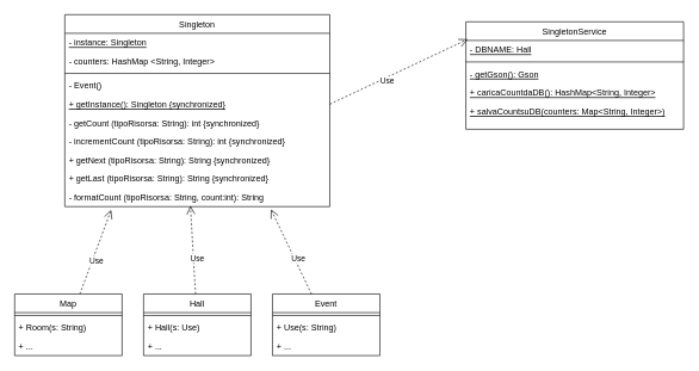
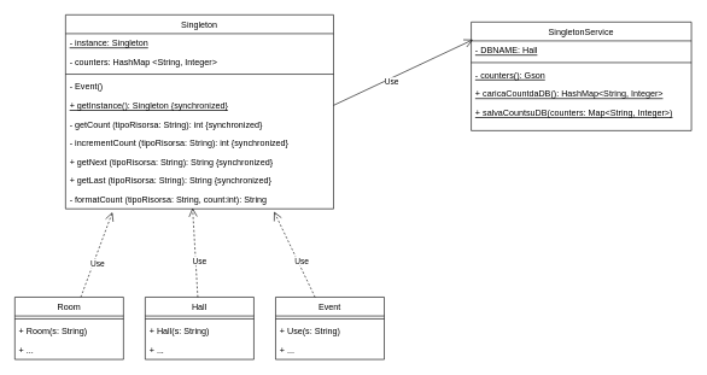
  <mxCell id="0" />
  <mxCell id="1" parent="0" />
  <mxCell id="2" value="Singleton" style="swimlane;fontStyle=0;align=center;verticalAlign=top;childLayout=stackLayout;horizontal=1;startSize=26;horizontalStack=0;resizeParent=1;resizeLast=0;collapsible=1;marginBottom=0;rounded=0;shadow=0;strokeWidth=1;" parent="1" vertex="1"><mxGeometry x="90" y="20" width="370" height="268" as="geometry"><mxRectangle x="230" y="140" width="160" height="26" as="alternateBounds" /></mxGeometry></mxCell>
  <mxCell id="3" value="- instance: Singleton" style="text;align=left;verticalAlign=top;spacingLeft=4;spacingRight=4;overflow=hidden;rotatable=0;points=[[0,0.5],[1,0.5]];portConstraint=eastwest;fontStyle=4" parent="2" vertex="1"><mxGeometry y="26" width="370" height="26" as="geometry" /></mxCell>
  <mxCell id="4" value="- counters: HashMap &lt;String, Integer&gt;" style="text;align=left;verticalAlign=top;spacingLeft=4;spacingRight=4;overflow=hidden;rotatable=0;points=[[0,0.5],[1,0.5]];portConstraint=eastwest;fontStyle=0" parent="2" vertex="1"><mxGeometry y="52" width="370" height="26" as="geometry" /></mxCell>
  <mxCell id="5" value="" style="line;html=1;strokeWidth=1;align=left;verticalAlign=middle;spacingTop=-1;spacingLeft=3;spacingRight=3;rotatable=0;labelPosition=right;points=[];portConstraint=eastwest;" parent="2" vertex="1"><mxGeometry y="78" width="370" height="8" as="geometry" /></mxCell>
  <mxCell id="6" value="- Event()" style="text;align=left;verticalAlign=top;spacingLeft=4;spacingRight=4;overflow=hidden;rotatable=0;points=[[0,0.5],[1,0.5]];portConstraint=eastwest;" parent="2" vertex="1"><mxGeometry y="86" width="370" height="26" as="geometry" /></mxCell>
  <mxCell id="7" value="+ getInstance(): Singleton {synchronized}" style="text;align=left;verticalAlign=top;spacingLeft=4;spacingRight=4;overflow=hidden;rotatable=0;points=[[0,0.5],[1,0.5]];portConstraint=eastwest;fontStyle=4" parent="2" vertex="1"><mxGeometry y="112" width="370" height="26" as="geometry" /></mxCell>
  <mxCell id="8" value="- getCount (tipoRisorsa: String): int {synchronized}" style="text;align=left;verticalAlign=top;spacingLeft=4;spacingRight=4;overflow=hidden;rotatable=0;points=[[0,0.5],[1,0.5]];portConstraint=eastwest;" parent="2" vertex="1"><mxGeometry y="138" width="370" height="26" as="geometry" /></mxCell>
  <mxCell id="9" value="- incrementCount (tipoRisorsa: String): int {synchronized}" style="text;align=left;verticalAlign=top;spacingLeft=4;spacingRight=4;overflow=hidden;rotatable=0;points=[[0,0.5],[1,0.5]];portConstraint=eastwest;" parent="2" vertex="1"><mxGeometry y="164" width="370" height="26" as="geometry" /></mxCell>
  <mxCell id="10" value="+ getNext (tipoRisorsa: String): String {synchronized}" style="text;align=left;verticalAlign=top;spacingLeft=4;spacingRight=4;overflow=hidden;rotatable=0;points=[[0,0.5],[1,0.5]];portConstraint=eastwest;" parent="2" vertex="1"><mxGeometry y="190" width="370" height="26" as="geometry" /></mxCell>
  <mxCell id="11" value="+ getLast (tipoRisorsa: String): String {synchronized}" style="text;align=left;verticalAlign=top;spacingLeft=4;spacingRight=4;overflow=hidden;rotatable=0;points=[[0,0.5],[1,0.5]];portConstraint=eastwest;" parent="2" vertex="1"><mxGeometry y="216" width="370" height="26" as="geometry" /></mxCell>
  <mxCell id="12" value="- formatCount (tipoRisorsa: String, count:int): String" style="text;align=left;verticalAlign=top;spacingLeft=4;spacingRight=4;overflow=hidden;rotatable=0;points=[[0,0.5],[1,0.5]];portConstraint=eastwest;" parent="2" vertex="1"><mxGeometry y="242" width="370" height="26" as="geometry" /></mxCell>
  <mxCell id="13" value="Use" style="endArrow=open;dashed=1;endSize=10;endFill=0;html=1;rounded=0;entryX=0.175;entryY=1.176;entryDx=0;entryDy=0;entryPerimeter=0;" parent="1" source="20" target="12" edge="1"><mxGeometry x="-0.187" y="-5" width="160" relative="1" as="geometry"><mxPoint x="180" y="520" as="sourcePoint" /><mxPoint x="427.5" y="667" as="targetPoint" /><mxPoint as="offset" /></mxGeometry></mxCell>
  <mxCell id="14" value="SingletonService" style="swimlane;fontStyle=0;align=center;verticalAlign=top;childLayout=stackLayout;horizontal=1;startSize=26;horizontalStack=0;resizeParent=1;resizeLast=0;collapsible=1;marginBottom=0;rounded=0;shadow=0;strokeWidth=1;" parent="1" vertex="1"><mxGeometry x="650" y="30" width="304" height="150" as="geometry"><mxRectangle x="230" y="140" width="160" height="26" as="alternateBounds" /></mxGeometry></mxCell>
  <mxCell id="15" value="- DBNAME: Hall" style="text;align=left;verticalAlign=top;spacingLeft=4;spacingRight=4;overflow=hidden;rotatable=0;points=[[0,0.5],[1,0.5]];portConstraint=eastwest;fontStyle=4" parent="14" vertex="1"><mxGeometry y="26" width="304" height="26" as="geometry" /></mxCell>
  <mxCell id="16" value="" style="line;html=1;strokeWidth=1;align=left;verticalAlign=middle;spacingTop=-1;spacingLeft=3;spacingRight=3;rotatable=0;labelPosition=right;points=[];portConstraint=eastwest;" parent="14" vertex="1"><mxGeometry y="52" width="304" height="8" as="geometry" /></mxCell>
- <mxCell id="17" value="- getGson(): Gson" style="text;align=left;verticalAlign=top;spacingLeft=4;spacingRight=4;overflow=hidden;rotatable=0;points=[[0,0.5],[1,0.5]];portConstraint=eastwest;fontStyle=4" parent="14" vertex="1"><mxGeometry y="60" width="304" height="26" as="geometry" /></mxCell>
+ <mxCell id="17" value="- counters(): Gson" style="text;align=left;verticalAlign=top;spacingLeft=4;spacingRight=4;overflow=hidden;rotatable=0;points=[[0,0.5],[1,0.5]];portConstraint=eastwest;fontStyle=4" parent="14" vertex="1"><mxGeometry y="60" width="304" height="26" as="geometry" /></mxCell>
  <mxCell id="18" value="+ caricaCountdaDB(): HashMap&lt;String, Integer&gt;" style="text;align=left;verticalAlign=top;spacingLeft=4;spacingRight=4;overflow=hidden;rotatable=0;points=[[0,0.5],[1,0.5]];portConstraint=eastwest;fontStyle=4" parent="14" vertex="1"><mxGeometry y="86" width="304" height="26" as="geometry" /></mxCell>
  <mxCell id="19" value="+ salvaCountsuDB(counters: Map&lt;String, Integer&gt;)" style="text;align=left;verticalAlign=top;spacingLeft=4;spacingRight=4;overflow=hidden;rotatable=0;points=[[0,0.5],[1,0.5]];portConstraint=eastwest;fontStyle=4" parent="14" vertex="1"><mxGeometry y="112" width="304" height="26" as="geometry" /></mxCell>
- <mxCell id="20" value="Map" style="swimlane;fontStyle=0;align=center;verticalAlign=top;childLayout=stackLayout;horizontal=1;startSize=26;horizontalStack=0;resizeParent=1;resizeLast=0;collapsible=1;marginBottom=0;rounded=0;shadow=0;strokeWidth=1;" parent="1" vertex="1"><mxGeometry x="20" y="410" width="150" height="86" as="geometry"><mxRectangle x="130" y="380" width="160" height="26" as="alternateBounds" /></mxGeometry></mxCell>
+ <mxCell id="20" value="Room" style="swimlane;fontStyle=0;align=center;verticalAlign=top;childLayout=stackLayout;horizontal=1;startSize=26;horizontalStack=0;resizeParent=1;resizeLast=0;collapsible=1;marginBottom=0;rounded=0;shadow=0;strokeWidth=1;" parent="1" vertex="1"><mxGeometry x="20" y="410" width="150" height="86" as="geometry"><mxRectangle x="130" y="380" width="160" height="26" as="alternateBounds" /></mxGeometry></mxCell>
  <mxCell id="21" value="" style="line;html=1;strokeWidth=1;align=left;verticalAlign=middle;spacingTop=-1;spacingLeft=3;spacingRight=3;rotatable=0;labelPosition=right;points=[];portConstraint=eastwest;" parent="20" vertex="1"><mxGeometry y="26" width="150" height="8" as="geometry" /></mxCell>
  <mxCell id="22" value="+ Room(s: String)" style="text;align=left;verticalAlign=top;spacingLeft=4;spacingRight=4;overflow=hidden;rotatable=0;points=[[0,0.5],[1,0.5]];portConstraint=eastwest;" parent="20" vertex="1"><mxGeometry y="34" width="150" height="26" as="geometry" /></mxCell>
  <mxCell id="23" value="+ ..." style="text;align=left;verticalAlign=top;spacingLeft=4;spacingRight=4;overflow=hidden;rotatable=0;points=[[0,0.5],[1,0.5]];portConstraint=eastwest;" parent="20" vertex="1"><mxGeometry y="60" width="150" height="26" as="geometry" /></mxCell>
  <mxCell id="24" value="Hall" style="swimlane;fontStyle=0;align=center;verticalAlign=top;childLayout=stackLayout;horizontal=1;startSize=26;horizontalStack=0;resizeParent=1;resizeLast=0;collapsible=1;marginBottom=0;rounded=0;shadow=0;strokeWidth=1;" parent="1" vertex="1"><mxGeometry x="200" y="410" width="150" height="86" as="geometry"><mxRectangle x="130" y="380" width="160" height="26" as="alternateBounds" /></mxGeometry></mxCell>
  <mxCell id="25" value="" style="line;html=1;strokeWidth=1;align=left;verticalAlign=middle;spacingTop=-1;spacingLeft=3;spacingRight=3;rotatable=0;labelPosition=right;points=[];portConstraint=eastwest;" parent="24" vertex="1"><mxGeometry y="26" width="150" height="8" as="geometry" /></mxCell>
- <mxCell id="26" value="+ Hall(s: Use)" style="text;align=left;verticalAlign=top;spacingLeft=4;spacingRight=4;overflow=hidden;rotatable=0;points=[[0,0.5],[1,0.5]];portConstraint=eastwest;" parent="24" vertex="1"><mxGeometry y="34" width="150" height="26" as="geometry" /></mxCell>
+ <mxCell id="26" value="+ Hall(s: String)" style="text;align=left;verticalAlign=top;spacingLeft=4;spacingRight=4;overflow=hidden;rotatable=0;points=[[0,0.5],[1,0.5]];portConstraint=eastwest;" parent="24" vertex="1"><mxGeometry y="34" width="150" height="26" as="geometry" /></mxCell>
  <mxCell id="27" value="+ ..." style="text;align=left;verticalAlign=top;spacingLeft=4;spacingRight=4;overflow=hidden;rotatable=0;points=[[0,0.5],[1,0.5]];portConstraint=eastwest;" parent="24" vertex="1"><mxGeometry y="60" width="150" height="26" as="geometry" /></mxCell>
  <mxCell id="28" value="Event" style="swimlane;fontStyle=0;align=center;verticalAlign=top;childLayout=stackLayout;horizontal=1;startSize=26;horizontalStack=0;resizeParent=1;resizeLast=0;collapsible=1;marginBottom=0;rounded=0;shadow=0;strokeWidth=1;" parent="1" vertex="1"><mxGeometry x="380" y="410" width="150" height="86" as="geometry"><mxRectangle x="130" y="380" width="160" height="26" as="alternateBounds" /></mxGeometry></mxCell>
  <mxCell id="29" value="" style="line;html=1;strokeWidth=1;align=left;verticalAlign=middle;spacingTop=-1;spacingLeft=3;spacingRight=3;rotatable=0;labelPosition=right;points=[];portConstraint=eastwest;" parent="28" vertex="1"><mxGeometry y="26" width="150" height="8" as="geometry" /></mxCell>
  <mxCell id="30" value="+ Use(s: String)" style="text;align=left;verticalAlign=top;spacingLeft=4;spacingRight=4;overflow=hidden;rotatable=0;points=[[0,0.5],[1,0.5]];portConstraint=eastwest;" parent="28" vertex="1"><mxGeometry y="34" width="150" height="26" as="geometry" /></mxCell>
  <mxCell id="31" value="+ ..." style="text;align=left;verticalAlign=top;spacingLeft=4;spacingRight=4;overflow=hidden;rotatable=0;points=[[0,0.5],[1,0.5]];portConstraint=eastwest;" parent="28" vertex="1"><mxGeometry y="60" width="150" height="26" as="geometry" /></mxCell>
  <mxCell id="32" value="Use" style="endArrow=open;dashed=1;endSize=10;endFill=0;html=1;rounded=0;entryX=0.778;entryY=1.148;entryDx=0;entryDy=0;entryPerimeter=0;" parent="1" source="28" target="12" edge="1"><mxGeometry x="-0.187" y="-5" width="160" relative="1" as="geometry"><mxPoint x="121" y="420" as="sourcePoint" /><mxPoint x="165" y="303" as="targetPoint" /><mxPoint as="offset" /></mxGeometry></mxCell>
  <mxCell id="33" value="Use" style="endArrow=open;dashed=1;endSize=10;endFill=0;html=1;rounded=0;entryX=0.474;entryY=0.952;entryDx=0;entryDy=0;entryPerimeter=0;" parent="1" source="24" target="12" edge="1"><mxGeometry x="-0.187" y="-5" width="160" relative="1" as="geometry"><mxPoint x="131" y="430" as="sourcePoint" /><mxPoint x="175" y="313" as="targetPoint" /><mxPoint as="offset" /></mxGeometry></mxCell>
- <mxCell id="34" value="Use" style="endArrow=open;dashed=1;endSize=10;endFill=0;html=1;rounded=0;entryX=0.008;entryY=-0.064;entryDx=0;entryDy=0;entryPerimeter=0;exitX=1;exitY=0.5;exitDx=0;exitDy=0;" parent="1" source="7" target="15" edge="1"><mxGeometry x="-0.187" y="-5" width="160" relative="1" as="geometry"><mxPoint x="444" y="420" as="sourcePoint" /><mxPoint x="388" y="302" as="targetPoint" /><mxPoint as="offset" /></mxGeometry></mxCell>
+ <mxCell id="34" value="Use" style="endArrow=open;dashed=0;endSize=10;endFill=0;html=1;rounded=0;entryX=0.008;entryY=-0.064;entryDx=0;entryDy=0;entryPerimeter=0;exitX=1;exitY=0.5;exitDx=0;exitDy=0;" parent="1" source="7" target="15" edge="1"><mxGeometry x="-0.187" y="-5" width="160" relative="1" as="geometry"><mxPoint x="444" y="420" as="sourcePoint" /><mxPoint x="388" y="302" as="targetPoint" /><mxPoint as="offset" /></mxGeometry></mxCell>
